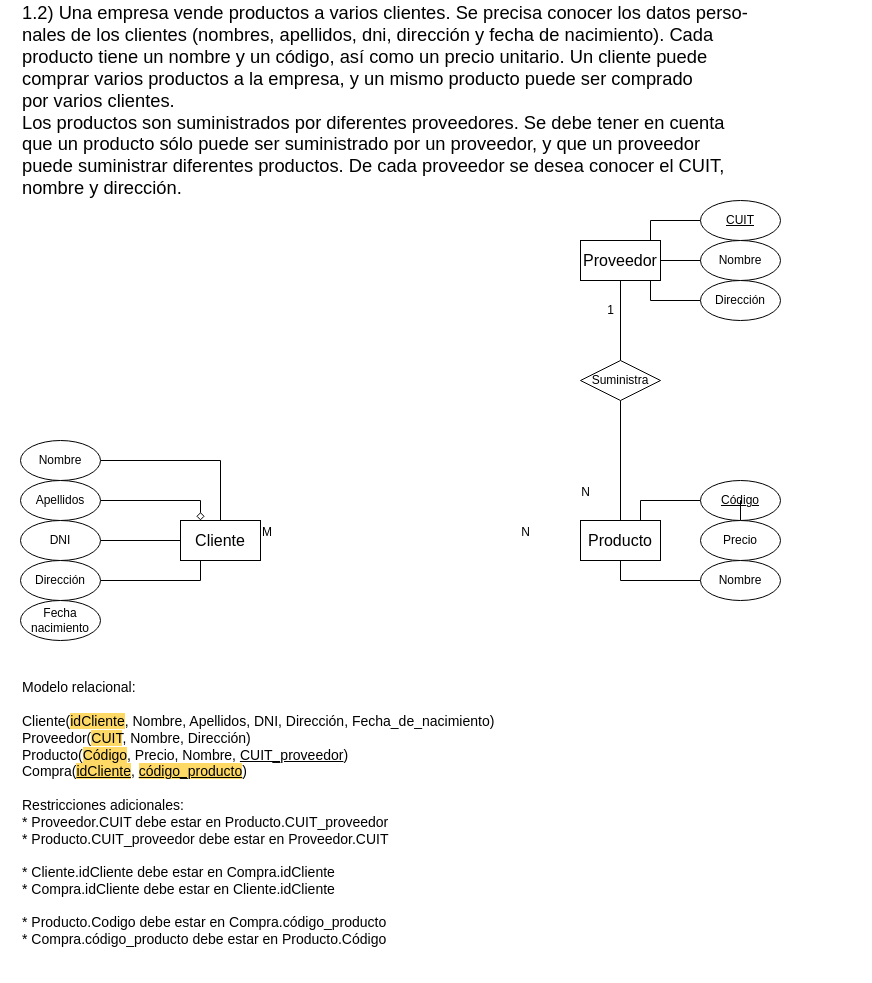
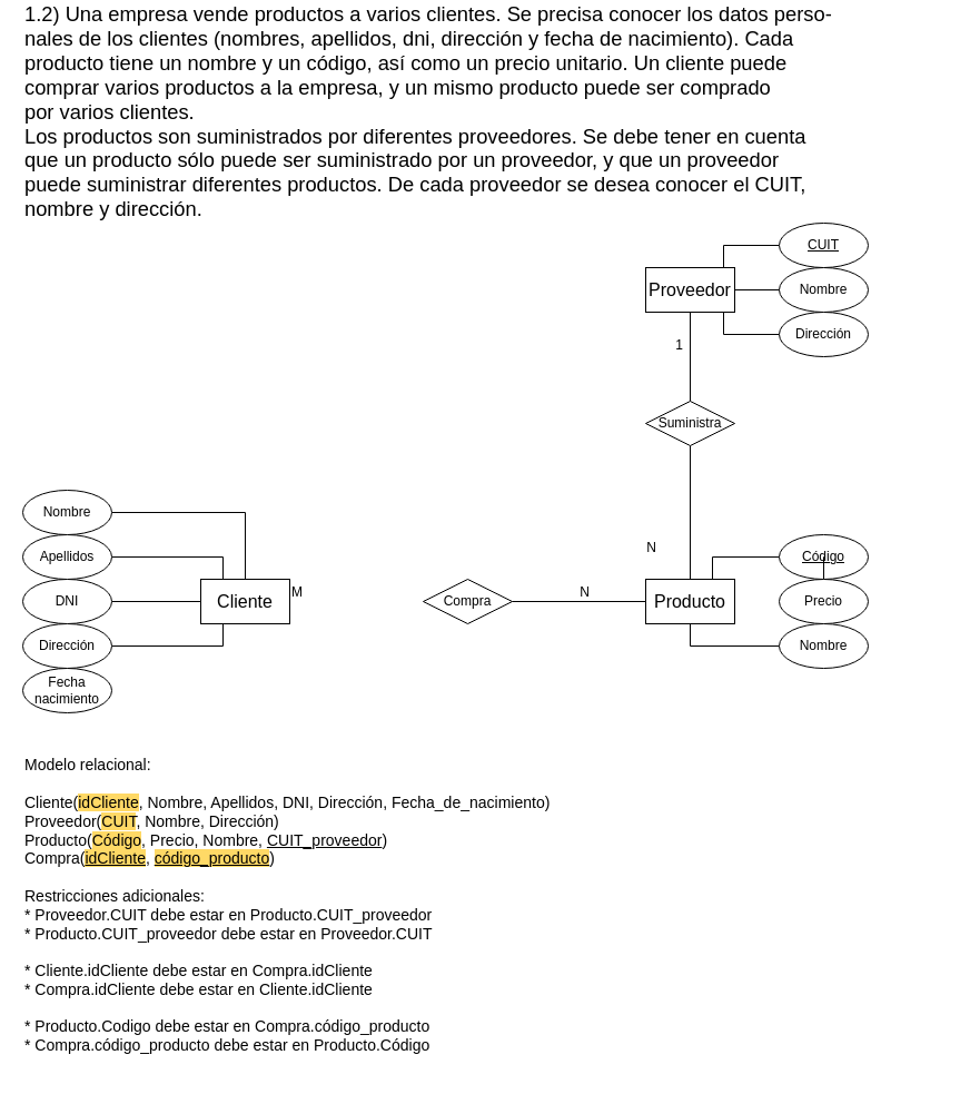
  <mxCell id="0" />
  <mxCell id="1" parent="0" />
  <mxCell id="2" value="&lt;div align=&quot;left&quot;&gt;&lt;span style=&quot;left: 185.31px ; top: 783.44px ; font-size: 18.327px ; font-family: sans-serif ; transform: scalex(1.022)&quot; dir=&quot;ltr&quot;&gt;1.2) Una empresa vende productos a varios clientes. Se precisa conocer los datos perso-&lt;/span&gt;&lt;br&gt;&lt;span style=&quot;left: 185.31px ; top: 809.997px ; font-size: 18.327px ; font-family: sans-serif ; transform: scalex(1.01)&quot; dir=&quot;ltr&quot;&gt;nales de los clientes (nombres, apellidos, dni, dirección y fecha de nacimiento). Cada&lt;/span&gt;&lt;br&gt;&lt;span style=&quot;left: 185.31px ; top: 836.552px ; font-size: 18.327px ; font-family: sans-serif ; transform: scalex(1.014)&quot; dir=&quot;ltr&quot;&gt;producto tiene un nombre y un código, así como un precio unitario. Un cliente puede&lt;/span&gt;&lt;br&gt;&lt;span style=&quot;left: 185.31px ; top: 863.109px ; font-size: 18.327px ; font-family: sans-serif ; transform: scalex(1.038)&quot; dir=&quot;ltr&quot;&gt;comprar varios productos a la empresa, y un mismo producto puede ser comprado&lt;/span&gt;&lt;br&gt;&lt;span style=&quot;left: 185.31px ; top: 889.666px ; font-size: 18.327px ; font-family: sans-serif ; transform: scalex(1.017)&quot; dir=&quot;ltr&quot;&gt;por varios clientes.&lt;/span&gt;&lt;br&gt;&lt;span style=&quot;left: 185.31px ; top: 916.221px ; font-size: 18.327px ; font-family: sans-serif ; transform: scalex(0.997)&quot; dir=&quot;ltr&quot;&gt;Los productos son suministrados por diferentes proveedores. Se debe tener en cuenta&lt;/span&gt;&lt;br&gt;&lt;span style=&quot;left: 185.31px ; top: 942.778px ; font-size: 18.327px ; font-family: sans-serif ; transform: scalex(1.024)&quot; dir=&quot;ltr&quot;&gt;que un producto sólo puede ser suministrado por un proveedor, y que un proveedor&lt;/span&gt;&lt;br&gt;&lt;span style=&quot;left: 185.31px ; top: 969.335px ; font-size: 18.327px ; font-family: sans-serif ; transform: scalex(0.999)&quot; dir=&quot;ltr&quot;&gt;puede suministrar diferentes productos. De cada proveedor se desea conocer el CUIT,&lt;/span&gt;&lt;br&gt;&lt;span style=&quot;left: 185.31px ; top: 995.891px ; font-size: 18.327px ; font-family: sans-serif ; transform: scalex(1.019)&quot; dir=&quot;ltr&quot;&gt;nombre y dirección.&lt;/span&gt;&lt;/div&gt;" style="text;html=1;align=left;verticalAlign=middle;resizable=0;points=[];autosize=1;strokeColor=none;fillColor=none;" vertex="1" parent="1"><mxGeometry y="20" width="830" height="160" as="geometry" x="20" /></mxCell>
  <mxCell id="3" value="Cliente" style="whiteSpace=wrap;html=1;fontSize=16;" vertex="1" parent="1"><mxGeometry x="180" y="520" width="80" height="40" as="geometry" /></mxCell>
  <mxCell id="4" style="edgeStyle=orthogonalEdgeStyle;rounded=0;orthogonalLoop=1;jettySize=auto;html=1;exitX=1;exitY=0.5;exitDx=0;exitDy=0;endArrow=none;endFill=0;" edge="1" parent="1" source="5" target="3"><mxGeometry relative="1" as="geometry" /></mxCell>
  <mxCell id="5" value="Nombre" style="ellipse;whiteSpace=wrap;html=1;align=center;fontSize=12;" vertex="1" parent="1"><mxGeometry y="440" width="80" height="40" as="geometry" x="20" /></mxCell>
- <mxCell id="6" style="edgeStyle=orthogonalEdgeStyle;rounded=0;orthogonalLoop=1;jettySize=auto;html=1;exitX=1;exitY=0.5;exitDx=0;exitDy=0;entryX=0.25;entryY=0;entryDx=0;entryDy=0;endArrow=diamond;endFill=0;" edge="1" parent="1" source="7" target="3"><mxGeometry relative="1" as="geometry" /></mxCell>
+ <mxCell id="6" style="edgeStyle=orthogonalEdgeStyle;rounded=0;orthogonalLoop=1;jettySize=auto;html=1;exitX=1;exitY=0.5;exitDx=0;exitDy=0;entryX=0.25;entryY=0;entryDx=0;entryDy=0;endArrow=none;endFill=0;" edge="1" parent="1" source="7" target="3"><mxGeometry relative="1" as="geometry" /></mxCell>
  <mxCell id="7" value="Apellidos" style="ellipse;whiteSpace=wrap;html=1;align=center;fontSize=12;" vertex="1" parent="1"><mxGeometry y="480" width="80" height="40" as="geometry" x="20" /></mxCell>
  <mxCell id="8" style="edgeStyle=orthogonalEdgeStyle;rounded=0;orthogonalLoop=1;jettySize=auto;html=1;exitX=1;exitY=0.5;exitDx=0;exitDy=0;entryX=0;entryY=0.5;entryDx=0;entryDy=0;endArrow=none;endFill=0;" edge="1" parent="1" source="9" target="3"><mxGeometry relative="1" as="geometry" /></mxCell>
  <mxCell id="9" value="DNI" style="ellipse;whiteSpace=wrap;html=1;align=center;fontSize=12;" vertex="1" parent="1"><mxGeometry y="520" width="80" height="40" as="geometry" x="20" /></mxCell>
  <mxCell id="10" style="edgeStyle=orthogonalEdgeStyle;rounded=0;orthogonalLoop=1;jettySize=auto;html=1;exitX=1;exitY=0.5;exitDx=0;exitDy=0;entryX=0.25;entryY=1;entryDx=0;entryDy=0;endArrow=none;endFill=0;" edge="1" parent="1" source="11" target="3"><mxGeometry relative="1" as="geometry" /></mxCell>
  <mxCell id="11" value="Dirección" style="ellipse;whiteSpace=wrap;html=1;align=center;fontSize=12;" vertex="1" parent="1"><mxGeometry y="560" width="80" height="40" as="geometry" x="20" /></mxCell>
  <mxCell id="12" value="Fecha nacimiento" style="ellipse;whiteSpace=wrap;html=1;align=center;fontSize=12;" vertex="1" parent="1"><mxGeometry y="600" width="80" height="40" as="geometry" x="20" /></mxCell>
  <mxCell id="13" value="Producto" style="whiteSpace=wrap;html=1;fontSize=16;" vertex="1" parent="1"><mxGeometry x="580" y="520" width="80" height="40" as="geometry" /></mxCell>
  <mxCell id="14" style="edgeStyle=orthogonalEdgeStyle;rounded=0;orthogonalLoop=1;jettySize=auto;html=1;endArrow=none;endFill=0;" edge="1" parent="1" source="15"><mxGeometry relative="1" as="geometry"><mxPoint x="620" y="560" as="targetPoint" /><Array as="points"><mxPoint x="620" y="580" /></Array></mxGeometry></mxCell>
  <mxCell id="15" value="Nombre" style="ellipse;whiteSpace=wrap;html=1;align=center;fontSize=12;" vertex="1" parent="1"><mxGeometry x="700" y="560" width="80" height="40" as="geometry" /></mxCell>
  <mxCell id="16" style="edgeStyle=orthogonalEdgeStyle;rounded=0;orthogonalLoop=1;jettySize=auto;html=1;exitX=0;exitY=0.5;exitDx=0;exitDy=0;entryX=0.75;entryY=0;entryDx=0;entryDy=0;endArrow=none;endFill=0;" edge="1" parent="1" source="17" target="13"><mxGeometry relative="1" as="geometry" /></mxCell>
  <mxCell id="17" value="&lt;u&gt;Código&lt;/u&gt;" style="ellipse;whiteSpace=wrap;html=1;align=center;fontSize=12;" vertex="1" parent="1"><mxGeometry x="700" y="480" width="80" height="40" as="geometry" /></mxCell>
  <mxCell id="18" style="edgeStyle=orthogonalEdgeStyle;rounded=0;orthogonalLoop=1;jettySize=auto;html=1;endArrow=none;endFill=0;" edge="1" parent="1" source="19" target="17"><mxGeometry relative="1" as="geometry" /></mxCell>
  <mxCell id="19" value="Precio" style="ellipse;whiteSpace=wrap;html=1;align=center;fontSize=12;" vertex="1" parent="1"><mxGeometry x="700" y="520" width="80" height="40" as="geometry" /></mxCell>
  <mxCell id="20" value="Proveedor" style="whiteSpace=wrap;html=1;fontSize=16;" vertex="1" parent="1"><mxGeometry x="580" y="240" width="80" height="40" as="geometry" /></mxCell>
  <mxCell id="21" style="edgeStyle=orthogonalEdgeStyle;rounded=0;orthogonalLoop=1;jettySize=auto;html=1;exitX=0;exitY=0.5;exitDx=0;exitDy=0;endArrow=none;endFill=0;" edge="1" parent="1" source="22"><mxGeometry relative="1" as="geometry"><mxPoint x="650" y="240" as="targetPoint" /><Array as="points"><mxPoint x="650" y="220" /></Array></mxGeometry></mxCell>
  <mxCell id="22" value="&lt;u&gt;CUIT&lt;/u&gt;" style="ellipse;whiteSpace=wrap;html=1;align=center;fontSize=12;" vertex="1" parent="1"><mxGeometry x="700" y="200" width="80" height="40" as="geometry" /></mxCell>
  <mxCell id="23" value="Nombre" style="ellipse;whiteSpace=wrap;html=1;align=center;fontSize=12;" vertex="1" parent="1"><mxGeometry x="700" y="240" width="80" height="40" as="geometry" /></mxCell>
  <mxCell id="24" value="" style="edgeStyle=orthogonalEdgeStyle;rounded=0;orthogonalLoop=1;jettySize=auto;html=1;endArrow=none;endFill=0;" edge="1" parent="1" source="20" target="23"><mxGeometry relative="1" as="geometry" /></mxCell>
  <mxCell id="25" style="edgeStyle=orthogonalEdgeStyle;rounded=0;orthogonalLoop=1;jettySize=auto;html=1;exitX=0;exitY=0.5;exitDx=0;exitDy=0;endArrow=none;endFill=0;entryX=0.875;entryY=0.991;entryDx=0;entryDy=0;entryPerimeter=0;" edge="1" parent="1" source="26" target="20"><mxGeometry relative="1" as="geometry"><mxPoint x="650" y="281" as="targetPoint" /><Array as="points"><mxPoint x="650" y="300" /></Array></mxGeometry></mxCell>
  <mxCell id="26" value="Dirección" style="ellipse;whiteSpace=wrap;html=1;align=center;fontSize=12;" vertex="1" parent="1"><mxGeometry x="700" y="280" width="80" height="40" as="geometry" /></mxCell>
+ <mxCell id="27" style="edgeStyle=orthogonalEdgeStyle;rounded=0;orthogonalLoop=1;jettySize=auto;html=1;endArrow=none;endFill=0;" edge="1" parent="1" source="28" target="13"><mxGeometry relative="1" as="geometry" /></mxCell>
+ <mxCell id="28" value="Compra" style="shape=rhombus;perimeter=rhombusPerimeter;whiteSpace=wrap;html=1;align=center;fontSize=12;" vertex="1" parent="1"><mxGeometry x="380" y="520" width="80" height="40" as="geometry" /></mxCell>
  <mxCell id="29" value="" style="edgeStyle=orthogonalEdgeStyle;rounded=0;orthogonalLoop=1;jettySize=auto;html=1;endArrow=none;endFill=0;" edge="1" parent="1" source="31" target="20"><mxGeometry relative="1" as="geometry" /></mxCell>
  <mxCell id="30" style="edgeStyle=orthogonalEdgeStyle;rounded=0;orthogonalLoop=1;jettySize=auto;html=1;exitX=0.5;exitY=1;exitDx=0;exitDy=0;entryX=0.5;entryY=0;entryDx=0;entryDy=0;endArrow=none;endFill=0;" edge="1" parent="1" source="31" target="13"><mxGeometry relative="1" as="geometry" /></mxCell>
  <mxCell id="31" value="Suministra" style="shape=rhombus;perimeter=rhombusPerimeter;whiteSpace=wrap;html=1;align=center;fontSize=12;" vertex="1" parent="1"><mxGeometry x="580" y="360" width="80" height="40" as="geometry" /></mxCell>
  <mxCell id="32" value="N" style="resizable=0;html=1;align=right;verticalAlign=bottom;fontSize=12;" connectable="0" vertex="1" parent="1"><mxGeometry x="1" relative="1" as="geometry"><mxPoint x="530" y="540" as="offset" /></mxGeometry></mxCell>
  <mxCell id="33" value="M" style="resizable=0;html=1;align=left;verticalAlign=bottom;fontSize=12;" connectable="0" vertex="1" parent="1"><mxGeometry x="-1" relative="1" as="geometry"><mxPoint x="260" y="540" as="offset" /></mxGeometry></mxCell>
  <mxCell id="34" value="1" style="text;html=1;align=center;verticalAlign=middle;resizable=0;points=[];autosize=1;strokeColor=none;fillColor=none;fontSize=12;" vertex="1" parent="1"><mxGeometry x="600" y="300" width="20" height="20" as="geometry" /></mxCell>
  <mxCell id="35" value="N" style="resizable=0;html=1;align=right;verticalAlign=bottom;fontSize=12;" connectable="0" vertex="1" parent="1"><mxGeometry x="1" relative="1" as="geometry"><mxPoint x="590" y="500" as="offset" /></mxGeometry></mxCell>
  <mxCell id="36" value="&lt;div style=&quot;font-size: 14px&quot; align=&quot;left&quot;&gt;&lt;font style=&quot;font-size: 14px&quot;&gt;Modelo relacional:&lt;/font&gt;&lt;/div&gt;&lt;div style=&quot;font-size: 14px&quot; align=&quot;left&quot;&gt;&lt;font style=&quot;font-size: 14px&quot;&gt;&lt;br&gt;&lt;/font&gt;&lt;/div&gt;&lt;div style=&quot;font-size: 14px&quot; align=&quot;left&quot;&gt;&lt;font style=&quot;font-size: 14px&quot;&gt;Cliente(&lt;span style=&quot;background-color: rgb(255 , 217 , 102)&quot;&gt;idCliente&lt;/span&gt;, Nombre, Apellidos, DNI, Dirección, Fecha_de_nacimiento)&lt;/font&gt;&lt;/div&gt;&lt;div style=&quot;font-size: 14px&quot; align=&quot;left&quot;&gt;&lt;font style=&quot;font-size: 14px&quot;&gt;Proveedor(&lt;span style=&quot;background-color: rgb(255 , 217 , 102)&quot;&gt;CUIT&lt;/span&gt;, Nombre, Dirección)&lt;/font&gt;&lt;/div&gt;&lt;div style=&quot;font-size: 14px&quot; align=&quot;left&quot;&gt;&lt;font style=&quot;font-size: 14px&quot;&gt;Producto(&lt;span style=&quot;background-color: rgb(255 , 217 , 102)&quot;&gt;Código&lt;/span&gt;, Precio, Nombre, &lt;u&gt;CUIT_proveedor&lt;/u&gt;)&lt;br&gt;&lt;/font&gt;&lt;/div&gt;&lt;div style=&quot;font-size: 14px&quot; align=&quot;left&quot;&gt;&lt;font style=&quot;font-size: 14px&quot;&gt;Compra(&lt;span style=&quot;background-color: rgb(255 , 217 , 102)&quot;&gt;&lt;u&gt;idCliente&lt;/u&gt;&lt;/span&gt;, &lt;span style=&quot;background-color: rgb(255 , 217 , 102)&quot;&gt;&lt;u&gt;código_producto&lt;/u&gt;&lt;/span&gt;)&lt;br&gt;&lt;/font&gt;&lt;/div&gt;&lt;div style=&quot;font-size: 14px&quot; align=&quot;left&quot;&gt;&lt;font style=&quot;font-size: 14px&quot;&gt;&lt;br&gt;&lt;/font&gt;&lt;/div&gt;&lt;div style=&quot;font-size: 14px&quot; align=&quot;left&quot;&gt;&lt;font style=&quot;font-size: 14px&quot;&gt;Restricciones adicionales:&lt;br&gt;&lt;/font&gt;&lt;/div&gt;&lt;div style=&quot;font-size: 14px&quot; align=&quot;left&quot;&gt;&lt;font style=&quot;font-size: 14px&quot;&gt;* Proveedor.CUIT debe estar en Producto.CUIT_proveedor&lt;/font&gt;&lt;/div&gt;&lt;div style=&quot;font-size: 14px&quot; align=&quot;left&quot;&gt;&lt;font style=&quot;font-size: 14px&quot;&gt;* Producto.CUIT_proveedor debe estar en Proveedor.CUIT&lt;/font&gt;&lt;/div&gt;&lt;div style=&quot;font-size: 14px&quot; align=&quot;left&quot;&gt;&lt;font style=&quot;font-size: 14px&quot;&gt;&lt;br&gt;&lt;/font&gt;&lt;/div&gt;&lt;div style=&quot;font-size: 14px&quot; align=&quot;left&quot;&gt;&lt;font style=&quot;font-size: 14px&quot;&gt;* Cliente.idCliente debe estar en Compra.idCliente&lt;/font&gt;&lt;/div&gt;&lt;div style=&quot;font-size: 14px&quot; align=&quot;left&quot;&gt;&lt;div style=&quot;font-size: 14px&quot; align=&quot;left&quot;&gt;&lt;font style=&quot;font-size: 14px&quot;&gt;* Compra.idCliente debe estar en Cliente.idCliente&lt;/font&gt;&lt;/div&gt;&lt;div style=&quot;font-size: 14px&quot; align=&quot;left&quot;&gt;&lt;font style=&quot;font-size: 14px&quot;&gt;&lt;br&gt;&lt;/font&gt;&lt;/div&gt;&lt;font style=&quot;font-size: 14px&quot;&gt;&lt;/font&gt;&lt;/div&gt;&lt;div style=&quot;font-size: 14px&quot; align=&quot;left&quot;&gt;&lt;font style=&quot;font-size: 14px&quot;&gt;* Producto.Codigo debe estar en Compra.código_producto&lt;br&gt;&lt;/font&gt;&lt;/div&gt;&lt;div style=&quot;font-size: 14px&quot; align=&quot;left&quot;&gt;&lt;font style=&quot;font-size: 14px&quot;&gt;* Compra.código_producto debe estar en Producto.Código&lt;br&gt;&lt;/font&gt;&lt;/div&gt;&lt;div style=&quot;font-size: 14px&quot; align=&quot;left&quot;&gt;&lt;font style=&quot;font-size: 14px&quot;&gt;&lt;br&gt;&lt;/font&gt;&lt;/div&gt;&lt;div style=&quot;font-size: 14px&quot; align=&quot;left&quot;&gt;&lt;font style=&quot;font-size: 14px&quot;&gt;&lt;br&gt;&lt;/font&gt;&lt;/div&gt;" style="text;html=1;align=left;verticalAlign=middle;resizable=0;points=[];autosize=1;strokeColor=none;fillColor=none;" vertex="1" parent="1"><mxGeometry y="700" width="490" height="260" as="geometry" x="20" /></mxCell>
